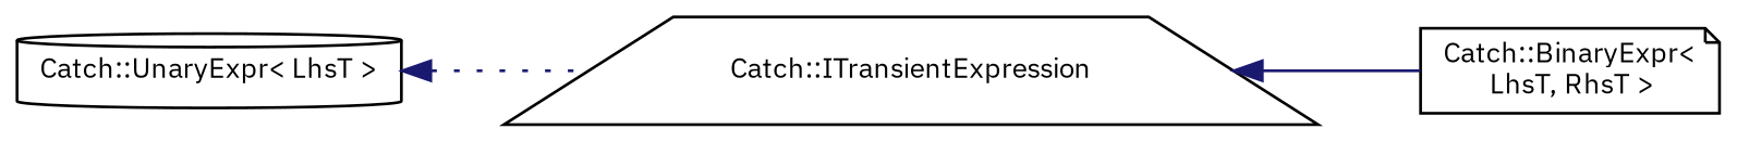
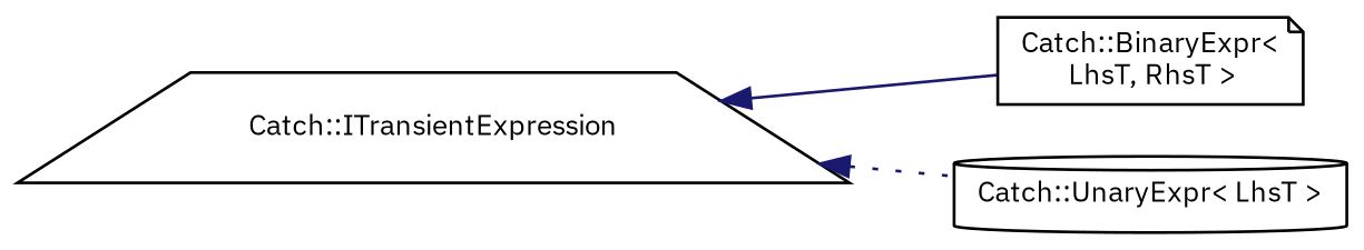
  digraph {
    fontname="IBM Plex Sans"
    rankdir=LR
    node [color=black fillcolor=white fontname="IBM Plex Sans" fontsize=10 style=filled]
    edge [color=midnightblue dir=back fontname="IBM Plex Sans" fontsize=10 labelfontname=Helvetica labelfontsize=10]
    n1 [height=0.2 label="Catch::ITransientExpression" shape=trapezium width=0.4]
    n2 [height=0.2 label="Catch::BinaryExpr\<\l LhsT, RhsT \>" shape=note width=0.4]
    n3 [height=0.2 label="Catch::UnaryExpr\< LhsT \>" shape=cylinder width=0.4]
    n1 -> n2 [style=solid]
-   n3 -> n1 [style=dotted]
+   n1 -> n3 [style=dotted]
  }
